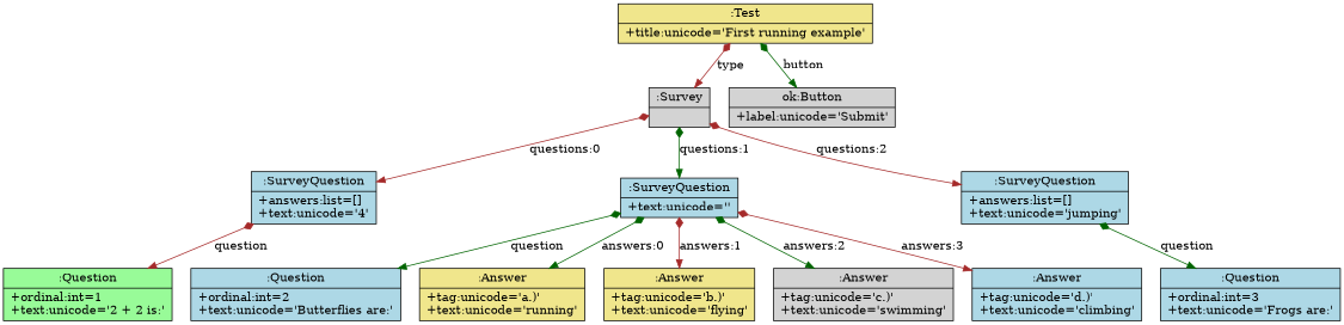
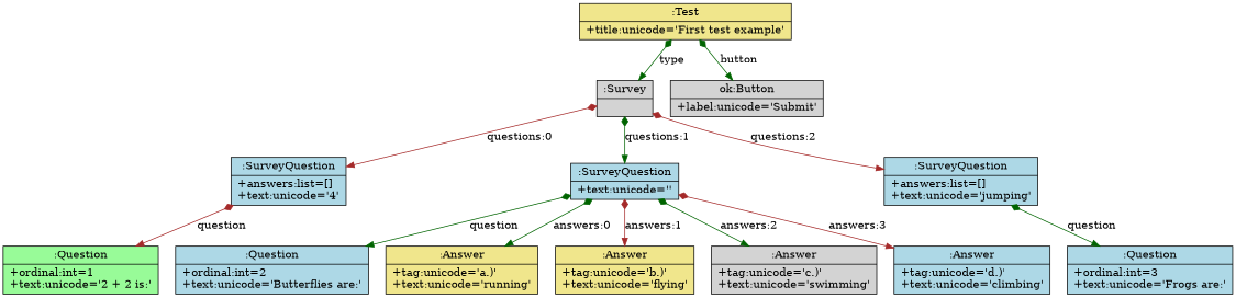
  digraph {
    fontname="Bitstream Vera Sans"
    fontsize=8
    nodesep=0.3
    node [fillcolor=lightblue shape=record style=filled]
    edge [arrowtail=diamond color=darkgreen dir=both]
-   n1 [fillcolor=khaki label="{:Test|+title:unicode='First running example'\l}"]
+   n1 [fillcolor=khaki label="{:Test|+title:unicode='First test example'\l}"]
    n2 [fillcolor=lightgrey label="{:Survey|}"]
    n3 [fillcolor=lightgrey label="{ok:Button|+label:unicode='Submit'\l}"]
    n4 [label="{:SurveyQuestion|+answers:list=[]\l+text:unicode='4'\l}"]
    n5 [label="{:SurveyQuestion|+text:unicode=''\l}"]
    n6 [label="{:SurveyQuestion|+answers:list=[]\l+text:unicode='jumping'\l}"]
    n7 [fillcolor=palegreen label="{:Question|+ordinal:int=1\l+text:unicode='2 + 2 is:'\l}"]
    n8 [label="{:Question|+ordinal:int=2\l+text:unicode='Butterflies are:'\l}"]
    n9 [fillcolor=khaki label="{:Answer|+tag:unicode='a.)'\l+text:unicode='running'\l}"]
    n10 [fillcolor=khaki label="{:Answer|+tag:unicode='b.)'\l+text:unicode='flying'\l}"]
    n11 [fillcolor=lightgrey label="{:Answer|+tag:unicode='c.)'\l+text:unicode='swimming'\l}"]
    n12 [label="{:Answer|+tag:unicode='d.)'\l+text:unicode='climbing'\l}"]
    n13 [label="{:Question|+ordinal:int=3\l+text:unicode='Frogs are:'\l}"]
-   n1 -> n2 [color=brown label=type]
+   n1 -> n2 [label=type]
    n1 -> n3 [label=button]
    n2 -> n4 [color=brown label="questions:0"]
    n2 -> n5 [label="questions:1"]
    n2 -> n6 [color=brown label="questions:2"]
    n4 -> n7 [color=brown label=question]
    n5 -> n8 [label=question]
    n5 -> n9 [label="answers:0"]
    n5 -> n10 [color=brown label="answers:1"]
    n5 -> n11 [label="answers:2"]
    n5 -> n12 [color=brown label="answers:3"]
    n6 -> n13 [label=question]
  }
